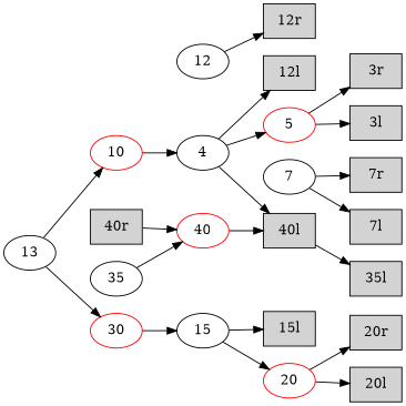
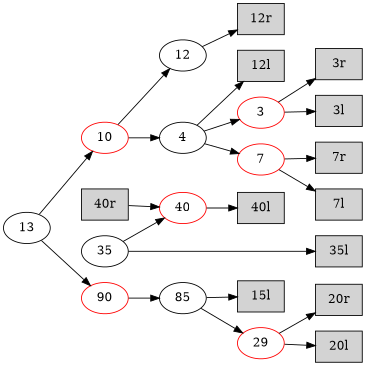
  digraph {
    rankdir=LR
    node [shape=box style=filled]
    13 [color=black shape="" style=""]
    10 [color=red shape="" style=""]
-   30 [color=red shape="" style=""]
+   30 [color=red label=90 shape="" style=""]
    4 [color=black shape="" style=""]
    12 [color=black shape="" style=""]
-   15 [color=black shape="" style=""]
-   3 [color=red label=5 shape="" style=""]
-   7 [color=black shape="" style=""]
+   15 [color=black label=85 shape="" style=""]
+   3 [color=red shape="" style=""]
+   7 [color=red shape="" style=""]
    "12l"
    "12r"
    "15l"
-   20 [color=red shape="" style=""]
+   20 [color=red label=29 shape="" style=""]
    35 [color=black shape="" style=""]
    "35l"
    40 [color=red shape="" style=""]
    "3l"
    "3r"
    "7l"
    "7r"
    "20l"
    "20r"
    "40l"
    "40r"
    13 -> 10
    13 -> 30
    10 -> 4
+   10 -> 12
    30 -> 15
    4 -> 3
-   4 -> "40l"
+   4 -> 7
    4 -> "12l"
    12 -> "12r"
    15 -> "15l"
    15 -> 20
    3 -> "3l"
    3 -> "3r"
    7 -> "7l"
    7 -> "7r"
    20 -> "20l"
    20 -> "20r"
-   "40l" -> "35l"
+   35 -> "35l"
    35 -> 40
    40 -> "40l"
    "40r" -> 40
  }
